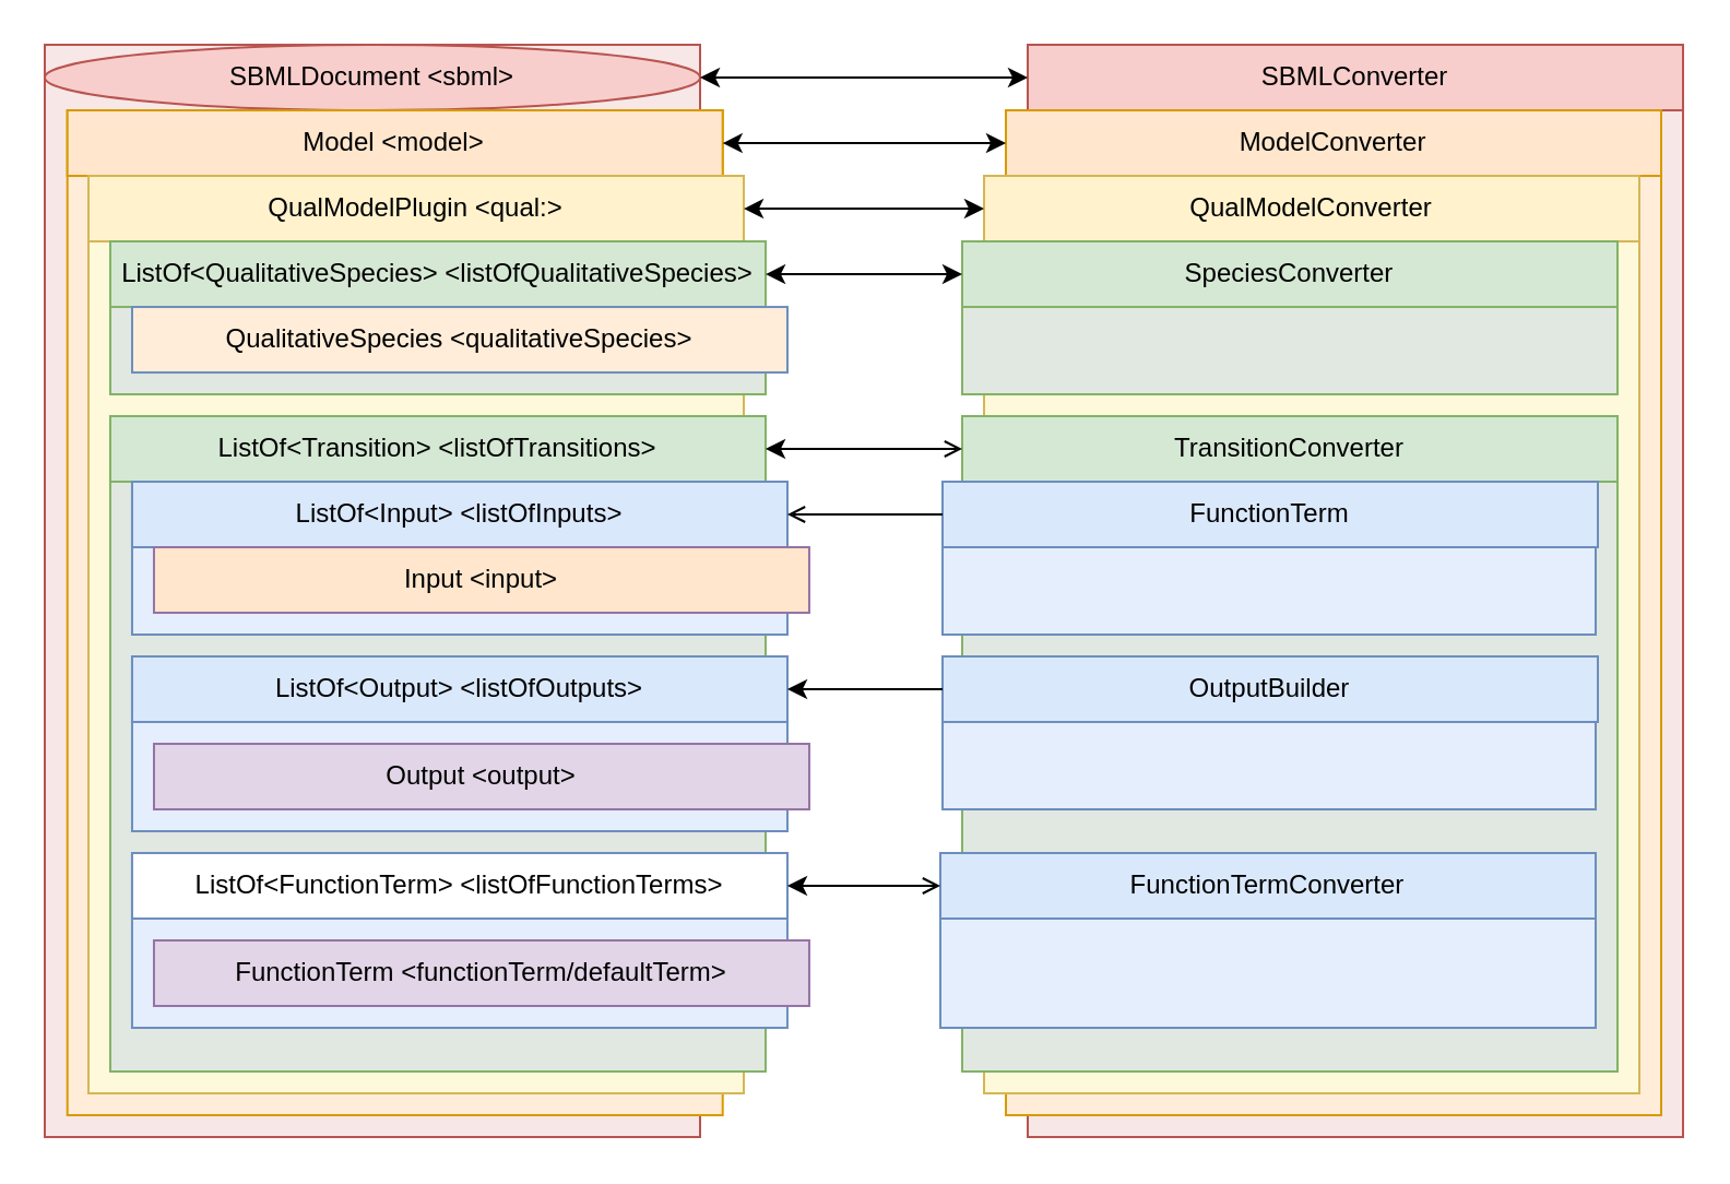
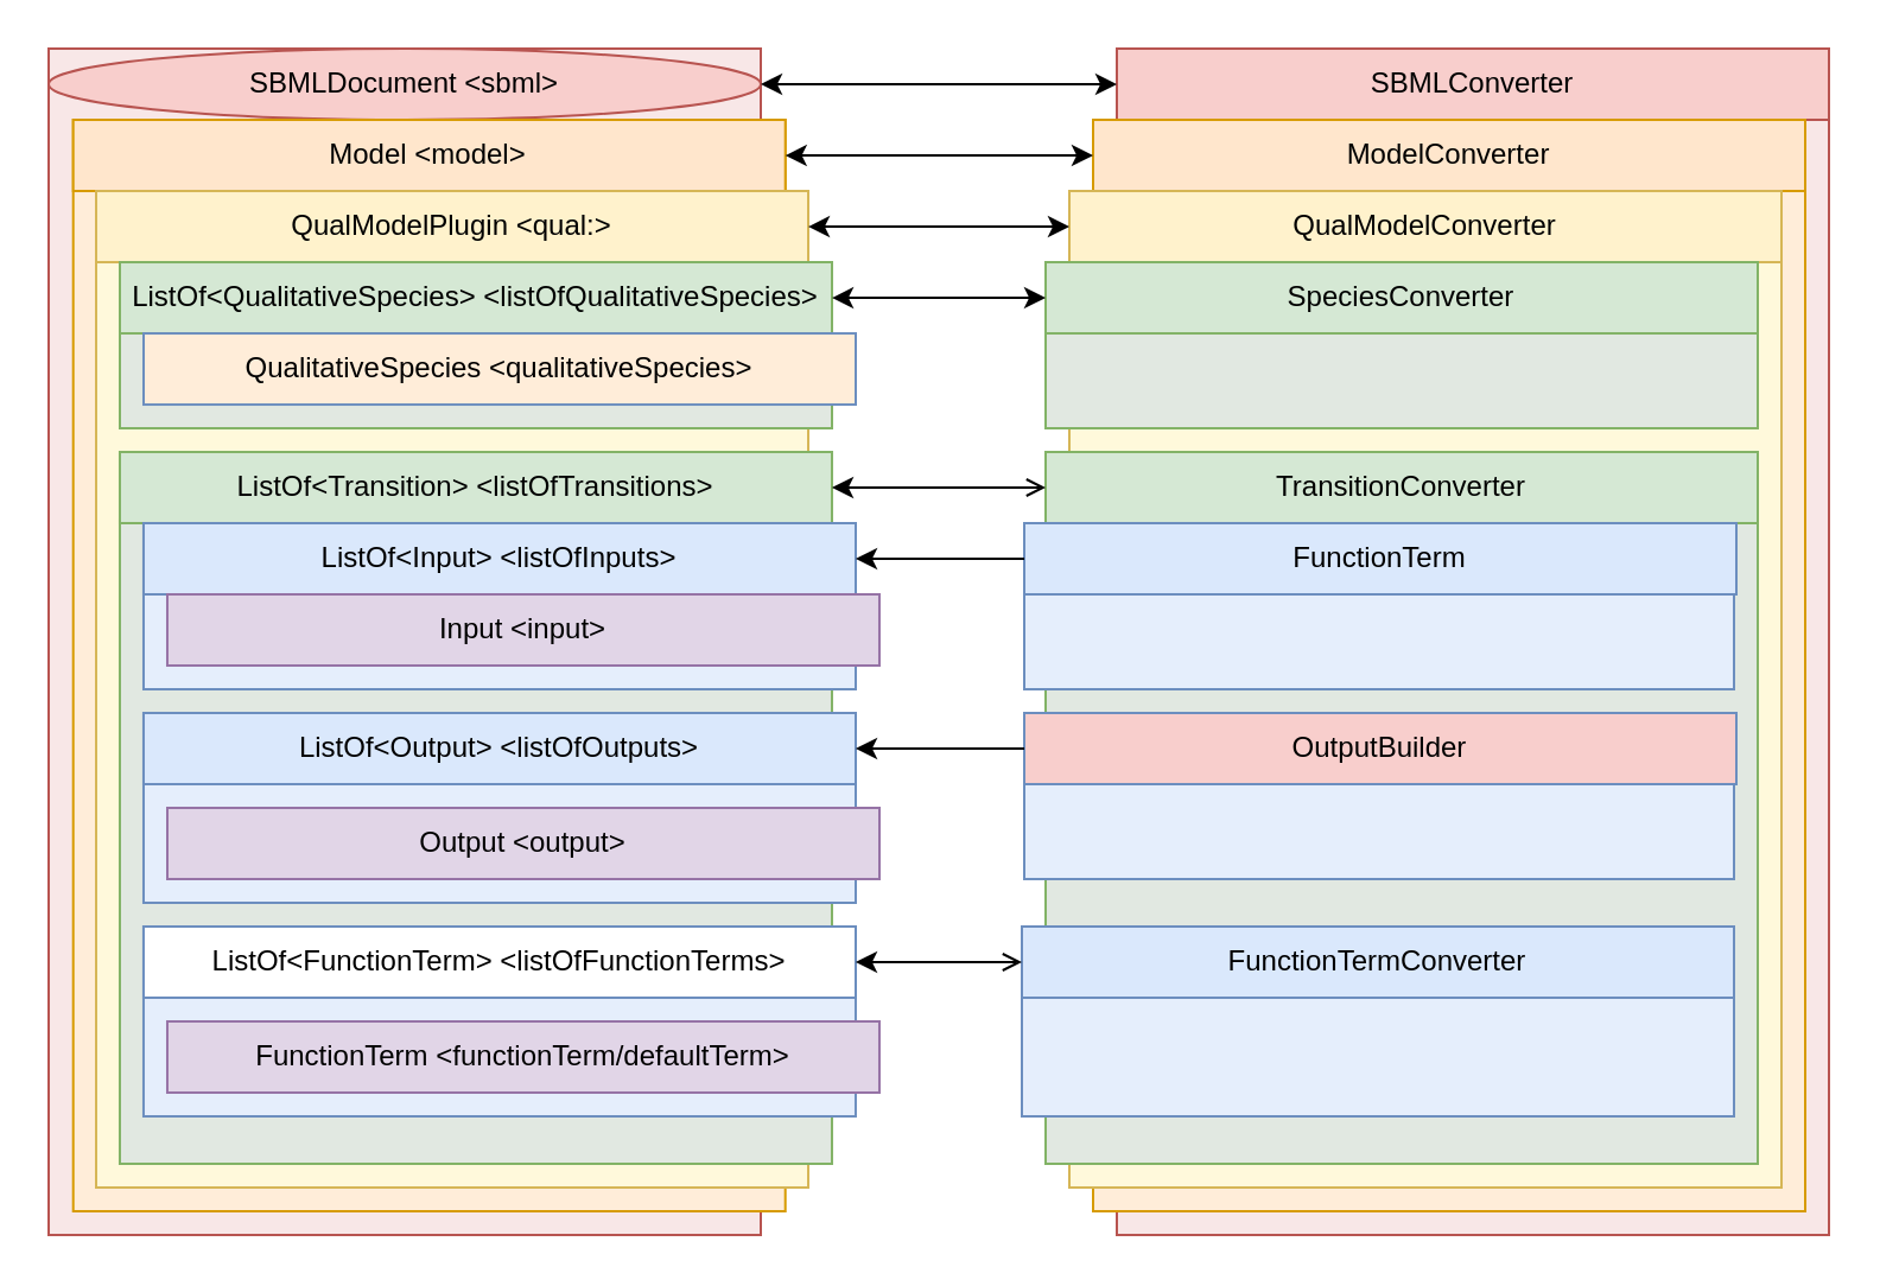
  <mxCell id="0" />
  <mxCell id="1" parent="0" />
  <mxCell id="2" value="" style="rounded=0;whiteSpace=wrap;html=1;strokeWidth=1;strokeColor=#b85450;fillColor=#F8E7E7;" parent="1" vertex="1"><mxGeometry x="20" y="20" width="300" height="500" as="geometry" /></mxCell>
  <mxCell id="3" value="SBMLDocument &amp;lt;sbml&amp;gt;" style="ellipse;whiteSpace=wrap;html=1;strokeWidth=1;fillColor=#f8cecc;strokeColor=#b85450;" parent="1" vertex="1"><mxGeometry x="20" y="20" width="300" height="30" as="geometry" /></mxCell>
  <mxCell id="4" value="" style="rounded=0;whiteSpace=wrap;html=1;strokeWidth=1;strokeColor=#d79b00;fillColor=#FFEDD9;" parent="1" vertex="1"><mxGeometry x="30.35" y="50" width="300" height="460" as="geometry" /></mxCell>
  <mxCell id="5" value="Model &amp;lt;model&amp;gt;" style="rounded=0;whiteSpace=wrap;html=1;strokeWidth=1;fillColor=#ffe6cc;strokeColor=#d79b00;" parent="1" vertex="1"><mxGeometry x="30.346" y="50.005" width="300" height="30" as="geometry" /></mxCell>
  <mxCell id="6" value="" style="rounded=0;whiteSpace=wrap;html=1;strokeWidth=1;strokeColor=#d6b656;fillColor=#FFF9DB;" parent="1" vertex="1"><mxGeometry x="40" y="80.01" width="300" height="419.99" as="geometry" /></mxCell>
  <mxCell id="7" value="QualModelPlugin &amp;lt;qual:&amp;gt;" style="rounded=0;whiteSpace=wrap;html=1;strokeWidth=1;fillColor=#fff2cc;strokeColor=#d6b656;" parent="1" vertex="1"><mxGeometry x="39.996" y="80.009" width="300" height="30" as="geometry" /></mxCell>
  <mxCell id="8" value="" style="rounded=0;whiteSpace=wrap;html=1;strokeWidth=1;strokeColor=#82b366;fillColor=#E1E8E1;" parent="1" vertex="1"><mxGeometry x="50" y="110.02" width="300" height="69.98" as="geometry" /></mxCell>
  <mxCell id="9" value="ListOf&amp;lt;QualitativeSpecies&amp;gt; &amp;lt;listOfQualitativeSpecies&amp;gt;" style="rounded=0;whiteSpace=wrap;html=1;strokeWidth=1;fillColor=#d5e8d4;strokeColor=#82b366;" parent="1" vertex="1"><mxGeometry x="50.002" y="110.014" width="300" height="30" as="geometry" /></mxCell>
  <mxCell id="10" value="" style="rounded=0;whiteSpace=wrap;html=1;strokeWidth=1;fillColor=#E1E8E1;strokeColor=#82B366;" parent="1" vertex="1"><mxGeometry x="49.99" y="218.6" width="300" height="271.4" as="geometry" /></mxCell>
  <mxCell id="11" value="ListOf&amp;lt;Transition&amp;gt; &amp;lt;listOfTransitions&amp;gt;" style="rounded=0;whiteSpace=wrap;html=1;strokeWidth=1;fillColor=#d5e8d4;strokeColor=#82b366;" parent="1" vertex="1"><mxGeometry x="49.992" y="189.995" width="300" height="30" as="geometry" /></mxCell>
  <mxCell id="12" value="" style="rounded=0;whiteSpace=wrap;html=1;strokeWidth=1;strokeColor=#6c8ebf;fillColor=#E5EEFC;" parent="1" vertex="1"><mxGeometry x="59.99" y="220" width="300" height="70" as="geometry" /></mxCell>
  <mxCell id="13" value="ListOf&amp;lt;Input&amp;gt; &amp;lt;listOfInputs&amp;gt;" style="rounded=0;whiteSpace=wrap;html=1;strokeWidth=1;fillColor=#dae8fc;strokeColor=#6c8ebf;" parent="1" vertex="1"><mxGeometry x="59.99" y="219.995" width="300" height="30" as="geometry" /></mxCell>
- <mxCell id="14" value="Input &amp;lt;input&amp;gt;" style="rounded=0;whiteSpace=wrap;html=1;strokeWidth=1;strokeColor=#9673a6;fillColor=#ffe6cc;" parent="1" vertex="1"><mxGeometry x="69.99" y="250" width="300" height="30" as="geometry" /></mxCell>
+ <mxCell id="14" value="Input &amp;lt;input&amp;gt;" style="rounded=0;whiteSpace=wrap;html=1;strokeWidth=1;strokeColor=#9673a6;fillColor=#e1d5e7;" parent="1" vertex="1"><mxGeometry x="69.99" y="250" width="300" height="30" as="geometry" /></mxCell>
  <mxCell id="15" value="QualitativeSpecies &amp;lt;qualitativeSpecies&amp;gt;" style="rounded=0;whiteSpace=wrap;html=1;strokeWidth=1;fillColor=#ffedd9;strokeColor=#6c8ebf;" parent="1" vertex="1"><mxGeometry x="59.996" y="140.019" width="300" height="30" as="geometry" /></mxCell>
  <mxCell id="16" value="" style="rounded=0;whiteSpace=wrap;html=1;strokeWidth=1;strokeColor=#6c8ebf;fillColor=#E5EEFC;" parent="1" vertex="1"><mxGeometry x="59.99" y="300" width="300" height="80" as="geometry" /></mxCell>
  <mxCell id="17" value="ListOf&amp;lt;Output&amp;gt; &amp;lt;listOfOutputs&amp;gt;" style="rounded=0;whiteSpace=wrap;html=1;strokeWidth=1;fillColor=#dae8fc;strokeColor=#6c8ebf;" parent="1" vertex="1"><mxGeometry x="59.99" y="299.995" width="300" height="30" as="geometry" /></mxCell>
  <mxCell id="18" value="Output &amp;lt;output&amp;gt;" style="rounded=0;whiteSpace=wrap;html=1;strokeWidth=1;strokeColor=#9673a6;fillColor=#e1d5e7;" parent="1" vertex="1"><mxGeometry x="70" y="340" width="300" height="30" as="geometry" /></mxCell>
  <mxCell id="19" value="" style="rounded=0;whiteSpace=wrap;html=1;strokeWidth=1;strokeColor=#6c8ebf;fillColor=#E5EEFC;" parent="1" vertex="1"><mxGeometry x="59.98" y="390" width="300" height="80" as="geometry" /></mxCell>
  <mxCell id="20" value="ListOf&amp;lt;FunctionTerm&amp;gt; &amp;lt;listOfFunctionTerms&amp;gt;" style="rounded=0;whiteSpace=wrap;html=1;strokeWidth=1;fillColor=#ffffff;strokeColor=#6c8ebf;" parent="1" vertex="1"><mxGeometry x="59.98" y="389.995" width="300" height="30" as="geometry" /></mxCell>
  <mxCell id="21" value="FunctionTerm &amp;lt;functionTerm/defaultTerm&amp;gt;" style="rounded=0;whiteSpace=wrap;html=1;strokeWidth=1;strokeColor=#9673a6;fillColor=#e1d5e7;" parent="1" vertex="1"><mxGeometry x="69.99" y="430" width="300" height="30" as="geometry" /></mxCell>
  <mxCell id="22" value="" style="rounded=0;whiteSpace=wrap;html=1;strokeWidth=1;strokeColor=#b85450;fillColor=#F8E7E7;" parent="1" vertex="1"><mxGeometry x="470" y="20" width="300" height="500" as="geometry" /></mxCell>
  <mxCell id="23" value="SBMLConverter" style="rounded=0;whiteSpace=wrap;html=1;strokeWidth=1;fillColor=#f8cecc;strokeColor=#b85450;" parent="1" vertex="1"><mxGeometry x="470" y="20" width="300" height="30" as="geometry" /></mxCell>
  <mxCell id="24" value="" style="rounded=0;whiteSpace=wrap;html=1;strokeWidth=1;strokeColor=#d79b00;fillColor=#FFEDD9;" parent="1" vertex="1"><mxGeometry x="460" y="50" width="300" height="460" as="geometry" /></mxCell>
  <mxCell id="25" value="ModelConverter" style="rounded=0;whiteSpace=wrap;html=1;strokeWidth=1;fillColor=#ffe6cc;strokeColor=#d79b00;" parent="1" vertex="1"><mxGeometry x="459.996" y="50.005" width="300" height="30" as="geometry" /></mxCell>
  <mxCell id="26" value="" style="rounded=0;whiteSpace=wrap;html=1;strokeWidth=1;strokeColor=#d6b656;fillColor=#FFF9DB;" parent="1" vertex="1"><mxGeometry x="450" y="80.01" width="300" height="419.99" as="geometry" /></mxCell>
  <mxCell id="27" value="QualModelConverter" style="rounded=0;whiteSpace=wrap;html=1;strokeWidth=1;fillColor=#fff2cc;strokeColor=#d6b656;" parent="1" vertex="1"><mxGeometry x="449.996" y="80.009" width="300" height="30" as="geometry" /></mxCell>
  <mxCell id="28" value="" style="rounded=0;whiteSpace=wrap;html=1;strokeWidth=1;strokeColor=#82b366;fillColor=#E1E8E1;" parent="1" vertex="1"><mxGeometry x="440" y="110.02" width="300" height="69.98" as="geometry" /></mxCell>
  <mxCell id="29" value="SpeciesConverter" style="rounded=0;whiteSpace=wrap;html=1;strokeWidth=1;fillColor=#d5e8d4;strokeColor=#82b366;" parent="1" vertex="1"><mxGeometry x="440.002" y="110.014" width="300" height="30" as="geometry" /></mxCell>
  <mxCell id="30" value="" style="rounded=0;whiteSpace=wrap;html=1;strokeWidth=1;fillColor=#E1E8E1;strokeColor=#82B366;" parent="1" vertex="1"><mxGeometry x="440" y="218.6" width="300" height="271.4" as="geometry" /></mxCell>
  <mxCell id="31" value="TransitionConverter" style="rounded=0;whiteSpace=wrap;html=1;strokeWidth=1;fillColor=#d5e8d4;strokeColor=#82b366;" parent="1" vertex="1"><mxGeometry x="440.002" y="189.995" width="300" height="30" as="geometry" /></mxCell>
  <mxCell id="32" value="" style="rounded=0;whiteSpace=wrap;html=1;strokeWidth=1;strokeColor=#6c8ebf;fillColor=#E5EEFC;" parent="1" vertex="1"><mxGeometry x="430" y="390" width="300" height="80" as="geometry" /></mxCell>
  <mxCell id="33" value="FunctionTermConverter" style="rounded=0;whiteSpace=wrap;html=1;strokeWidth=1;fillColor=#dae8fc;strokeColor=#6c8ebf;" parent="1" vertex="1"><mxGeometry x="430" y="389.995" width="300" height="30" as="geometry" /></mxCell>
  <mxCell id="34" style="edgeStyle=orthogonalEdgeStyle;rounded=0;orthogonalLoop=1;jettySize=auto;html=1;entryX=0;entryY=0.5;entryDx=0;entryDy=0;startArrow=classic;startFill=1;" parent="1" source="3" target="23" edge="1"><mxGeometry relative="1" as="geometry" /></mxCell>
  <mxCell id="35" style="edgeStyle=orthogonalEdgeStyle;rounded=0;orthogonalLoop=1;jettySize=auto;html=1;entryX=0;entryY=0.5;entryDx=0;entryDy=0;startArrow=classic;startFill=1;" parent="1" source="5" target="25" edge="1"><mxGeometry relative="1" as="geometry" /></mxCell>
  <mxCell id="36" style="edgeStyle=orthogonalEdgeStyle;rounded=0;orthogonalLoop=1;jettySize=auto;html=1;entryX=0;entryY=0.5;entryDx=0;entryDy=0;startArrow=classic;startFill=1;" parent="1" source="7" target="27" edge="1"><mxGeometry relative="1" as="geometry" /></mxCell>
  <mxCell id="37" style="edgeStyle=orthogonalEdgeStyle;rounded=0;orthogonalLoop=1;jettySize=auto;html=1;entryX=0;entryY=0.5;entryDx=0;entryDy=0;startArrow=classic;startFill=1;" parent="1" source="9" target="29" edge="1"><mxGeometry relative="1" as="geometry" /></mxCell>
  <mxCell id="38" style="edgeStyle=orthogonalEdgeStyle;rounded=0;orthogonalLoop=1;jettySize=auto;html=1;entryX=0;entryY=0.5;entryDx=0;entryDy=0;startArrow=classic;startFill=1;endArrow=open;" parent="1" source="11" target="31" edge="1"><mxGeometry relative="1" as="geometry" /></mxCell>
  <mxCell id="39" style="edgeStyle=orthogonalEdgeStyle;rounded=0;orthogonalLoop=1;jettySize=auto;html=1;entryX=0;entryY=0.5;entryDx=0;entryDy=0;startArrow=classic;startFill=1;endArrow=open;" parent="1" source="20" target="33" edge="1"><mxGeometry relative="1" as="geometry" /></mxCell>
  <mxCell id="40" value="" style="group" vertex="1" connectable="0" parent="1"><mxGeometry x="431" y="220" width="300" height="70" as="geometry" /></mxCell>
  <mxCell id="41" value="" style="rounded=0;whiteSpace=wrap;html=1;strokeColor=#6c8ebf;fillColor=#E5EEFC;" vertex="1" parent="40"><mxGeometry width="299" height="70" as="geometry" /></mxCell>
  <mxCell id="42" value="FunctionTerm" style="rounded=0;whiteSpace=wrap;html=1;fillColor=#dae8fc;strokeColor=#6c8ebf;" vertex="1" parent="40"><mxGeometry width="300" height="30" as="geometry" /></mxCell>
  <mxCell id="43" value="" style="group" vertex="1" connectable="0" parent="1"><mxGeometry x="431" y="300" width="300" height="70" as="geometry" /></mxCell>
  <mxCell id="44" value="" style="rounded=0;whiteSpace=wrap;html=1;strokeColor=#6c8ebf;fillColor=#E5EEFC;" vertex="1" parent="43"><mxGeometry width="299" height="70" as="geometry" /></mxCell>
- <mxCell id="45" value="OutputBuilder" style="rounded=0;whiteSpace=wrap;html=1;fillColor=#dae8fc;strokeColor=#6c8ebf;" vertex="1" parent="43"><mxGeometry width="300" height="30" as="geometry" /></mxCell>
- <mxCell id="46" style="edgeStyle=orthogonalEdgeStyle;rounded=0;orthogonalLoop=1;jettySize=auto;html=1;endArrow=open;" edge="1" parent="1" source="42" target="13"><mxGeometry relative="1" as="geometry" /></mxCell>
+ <mxCell id="45" value="OutputBuilder" style="rounded=0;whiteSpace=wrap;html=1;fillColor=#f8cecc;strokeColor=#6c8ebf;" vertex="1" parent="43"><mxGeometry width="300" height="30" as="geometry" /></mxCell>
+ <mxCell id="46" style="edgeStyle=orthogonalEdgeStyle;rounded=0;orthogonalLoop=1;jettySize=auto;html=1;" edge="1" parent="1" source="42" target="13"><mxGeometry relative="1" as="geometry" /></mxCell>
  <mxCell id="47" style="edgeStyle=orthogonalEdgeStyle;rounded=0;orthogonalLoop=1;jettySize=auto;html=1;entryX=1;entryY=0.5;entryDx=0;entryDy=0;" edge="1" parent="1" source="45" target="17"><mxGeometry relative="1" as="geometry" /></mxCell>
